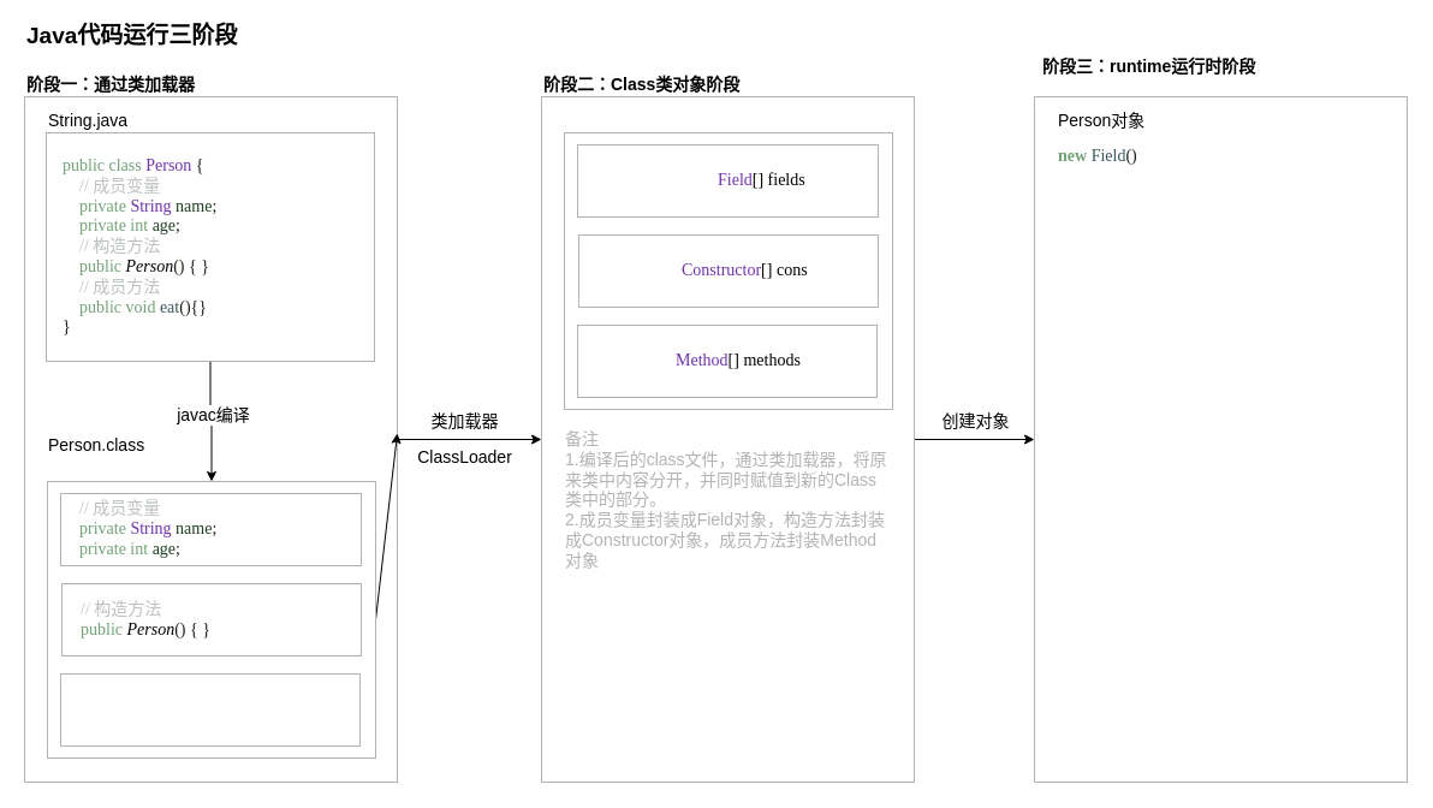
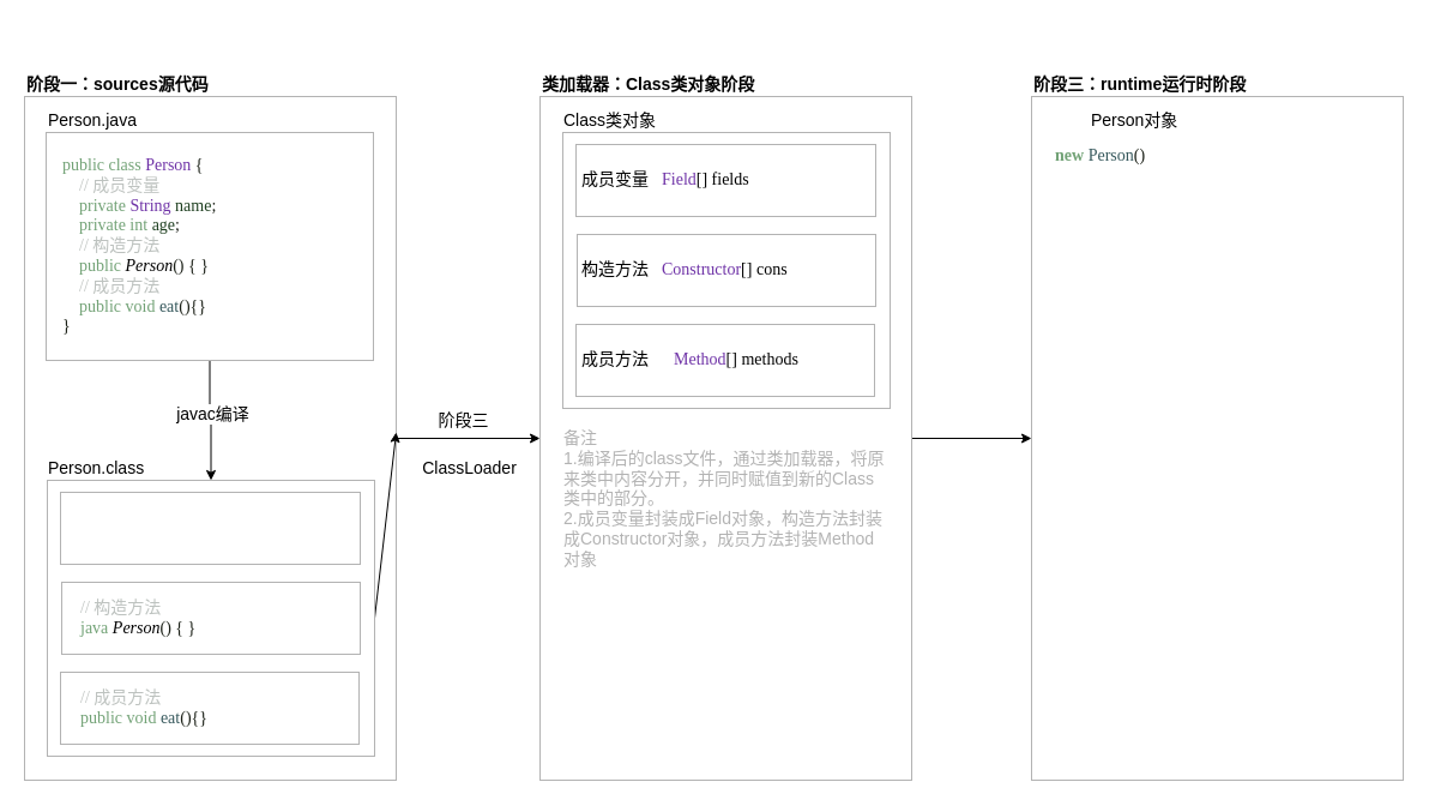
  <mxCell id="0" />
  <mxCell id="1" parent="0" />
- <mxCell id="2" value="Java代码运行三阶段" style="text;html=1;strokeColor=none;fillColor=none;align=left;verticalAlign=middle;whiteSpace=wrap;rounded=0;fontSize=19;fontStyle=1" vertex="1" parent="1"><mxGeometry x="20" y="20" width="190" height="20" as="geometry" /></mxCell>
  <mxCell id="3" style="edgeStyle=orthogonalEdgeStyle;rounded=0;orthogonalLoop=1;jettySize=auto;html=1;exitX=1;exitY=0.5;exitDx=0;exitDy=0;entryX=0;entryY=0.5;entryDx=0;entryDy=0;fontSize=14;" edge="1" parent="1" source="4" target="21"><mxGeometry relative="1" as="geometry" /></mxCell>
  <mxCell id="4" value="" style="rounded=0;whiteSpace=wrap;html=1;fontSize=19;align=left;strokeColor=#B3B3B3;" vertex="1" parent="1"><mxGeometry x="20" y="80" width="310" height="570" as="geometry" /></mxCell>
- <mxCell id="5" value="阶段一：通过类加载器" style="text;html=1;strokeColor=none;fillColor=none;align=left;verticalAlign=middle;whiteSpace=wrap;rounded=0;fontSize=14;fontStyle=1" vertex="1" parent="1"><mxGeometry x="20" y="60" width="190" height="20" as="geometry" /></mxCell>
+ <mxCell id="5" value="阶段一：sources源代码" style="text;html=1;strokeColor=none;fillColor=none;align=left;verticalAlign=middle;whiteSpace=wrap;rounded=0;fontSize=14;fontStyle=1" vertex="1" parent="1"><mxGeometry x="20" y="60" width="190" height="20" as="geometry" /></mxCell>
  <mxCell id="6" style="edgeStyle=orthogonalEdgeStyle;rounded=0;orthogonalLoop=1;jettySize=auto;html=1;exitX=0.5;exitY=1;exitDx=0;exitDy=0;fontSize=14;entryX=0.5;entryY=0;entryDx=0;entryDy=0;" edge="1" parent="1" source="8" target="13"><mxGeometry relative="1" as="geometry" /></mxCell>
  <mxCell id="7" value="javac编译" style="text;html=1;resizable=0;points=[];align=center;verticalAlign=middle;labelBackgroundColor=#ffffff;fontSize=14;" vertex="1" connectable="0" parent="6"><mxGeometry y="6" relative="1" as="geometry"><mxPoint x="-5" y="-6" as="offset" /></mxGeometry></mxCell>
  <mxCell id="8" value="" style="rounded=0;whiteSpace=wrap;html=1;fontSize=19;align=left;strokeColor=#B3B3B3;" vertex="1" parent="1"><mxGeometry x="38" y="110" width="273" height="190" as="geometry" /></mxCell>
  <mxCell id="9" value="&lt;pre style=&quot;background-color: rgb(255 , 255 , 255) ; font-family: &amp;quot;menlo&amp;quot; ; font-size: 10.5pt&quot;&gt;&lt;span style=&quot;color: rgb(114 , 162 , 118)&quot;&gt;public class &lt;/span&gt;&lt;span style=&quot;color: #6f33a7&quot;&gt;Person &lt;/span&gt;&lt;span style=&quot;color: #1a1f16&quot;&gt;{&lt;br&gt;&lt;/span&gt;&lt;span style=&quot;color: #1a1f16&quot;&gt;    &lt;/span&gt;&lt;span style=&quot;color: #bdc2bf&quot;&gt;// 成员变量&lt;br&gt;&lt;/span&gt;&lt;span style=&quot;color: #bdc2bf&quot;&gt;    &lt;/span&gt;&lt;span style=&quot;color: rgb(114 , 162 , 118)&quot;&gt;private &lt;/span&gt;&lt;span style=&quot;color: #6f33a7&quot;&gt;String &lt;/span&gt;&lt;span style=&quot;color: #1e3f20&quot;&gt;name&lt;/span&gt;&lt;span style=&quot;color: #1a1f16&quot;&gt;;&lt;br&gt;&lt;/span&gt;&lt;span style=&quot;color: #1a1f16&quot;&gt;    &lt;/span&gt;&lt;span style=&quot;color: rgb(114 , 162 , 118)&quot;&gt;private int &lt;/span&gt;&lt;span style=&quot;color: #1e3f20&quot;&gt;age&lt;/span&gt;&lt;span style=&quot;color: #1a1f16&quot;&gt;;&lt;br&gt;&lt;/span&gt;&lt;span style=&quot;color: #1a1f16&quot;&gt;    &lt;/span&gt;&lt;span style=&quot;color: #bdc2bf&quot;&gt;// 构造方法&lt;br&gt;&lt;/span&gt;&lt;span style=&quot;color: #bdc2bf&quot;&gt;    &lt;/span&gt;&lt;span style=&quot;color: rgb(114 , 162 , 118)&quot;&gt;public &lt;/span&gt;&lt;span style=&quot;font-style: italic&quot;&gt;Person&lt;/span&gt;&lt;span style=&quot;color: #1a1f16&quot;&gt;() { }&lt;br&gt;&lt;/span&gt;&lt;span style=&quot;color: #1a1f16&quot;&gt;    &lt;/span&gt;&lt;span style=&quot;color: #bdc2bf&quot;&gt;// 成员方法&lt;br&gt;&lt;/span&gt;&lt;span style=&quot;color: #bdc2bf&quot;&gt;    &lt;/span&gt;&lt;span style=&quot;color: rgb(114 , 162 , 118)&quot;&gt;public void &lt;/span&gt;&lt;span style=&quot;color: #37595d&quot;&gt;eat&lt;/span&gt;&lt;span style=&quot;color: #1a1f16&quot;&gt;(){}&lt;br&gt;&lt;/span&gt;&lt;span style=&quot;color: #1a1f16&quot;&gt;}&lt;/span&gt;&lt;/pre&gt;" style="text;html=1;strokeColor=none;fillColor=none;align=left;verticalAlign=middle;whiteSpace=wrap;rounded=0;fontSize=14;fontStyle=0" vertex="1" parent="1"><mxGeometry x="50" y="120" width="250" height="170" as="geometry" /></mxCell>
- <mxCell id="10" value="String.java" style="text;html=1;strokeColor=none;fillColor=none;align=left;verticalAlign=middle;whiteSpace=wrap;rounded=0;fontSize=14;fontStyle=0" vertex="1" parent="1"><mxGeometry x="38" y="90" width="190" height="20" as="geometry" /></mxCell>
- <mxCell id="11" value="Person.class" style="text;html=1;strokeColor=none;fillColor=none;align=left;verticalAlign=middle;whiteSpace=wrap;rounded=0;fontSize=14;fontStyle=0" vertex="1" parent="1"><mxGeometry x="38" y="360" width="102" height="20" as="geometry" /></mxCell>
+ <mxCell id="10" value="Person.java" style="text;html=1;strokeColor=none;fillColor=none;align=left;verticalAlign=middle;whiteSpace=wrap;rounded=0;fontSize=14;fontStyle=0" vertex="1" parent="1"><mxGeometry x="38" y="90" width="190" height="20" as="geometry" /></mxCell>
+ <mxCell id="11" value="Person.class" style="text;html=1;strokeColor=none;fillColor=none;align=left;verticalAlign=middle;whiteSpace=wrap;rounded=0;fontSize=14;fontStyle=0" vertex="1" parent="1"><mxGeometry x="38" y="380" width="102" height="20" as="geometry" /></mxCell>
  <mxCell id="12" style="rounded=0;orthogonalLoop=1;jettySize=auto;html=1;exitX=1;exitY=0.5;exitDx=0;exitDy=0;fontSize=14;" edge="1" parent="1" source="13"><mxGeometry relative="1" as="geometry"><mxPoint x="330" y="360" as="targetPoint" /></mxGeometry></mxCell>
  <mxCell id="13" value="" style="rounded=0;whiteSpace=wrap;html=1;fontSize=19;align=left;strokeColor=#B3B3B3;" vertex="1" parent="1"><mxGeometry x="39" y="400" width="273" height="230" as="geometry" /></mxCell>
  <mxCell id="14" value="" style="rounded=0;whiteSpace=wrap;html=1;fontSize=19;align=left;strokeColor=#B3B3B3;" vertex="1" parent="1"><mxGeometry x="50" y="410" width="250" height="60" as="geometry" /></mxCell>
- <mxCell id="15" value="&lt;pre style=&quot;background-color: rgb(255 , 255 , 255) ; font-family: &amp;quot;menlo&amp;quot; ; font-size: 10.5pt&quot;&gt;&lt;span style=&quot;color: #bdc2bf&quot;&gt;    // 成员变量&lt;br&gt;&lt;/span&gt;&lt;span style=&quot;color: #bdc2bf&quot;&gt;    &lt;/span&gt;&lt;span style=&quot;color: rgb(114 , 162 , 118)&quot;&gt;private &lt;/span&gt;&lt;span style=&quot;color: #6f33a7&quot;&gt;String &lt;/span&gt;&lt;span style=&quot;color: #1e3f20&quot;&gt;name&lt;/span&gt;&lt;span style=&quot;color: #1a1f16&quot;&gt;;&lt;br&gt;&lt;/span&gt;&lt;span style=&quot;color: #1a1f16&quot;&gt;    &lt;/span&gt;&lt;span style=&quot;color: rgb(114 , 162 , 118)&quot;&gt;private int &lt;/span&gt;&lt;span style=&quot;color: #1e3f20&quot;&gt;age&lt;/span&gt;&lt;span style=&quot;color: #1a1f16&quot;&gt;;&lt;/span&gt;&lt;br&gt;&lt;/pre&gt;" style="text;html=1;strokeColor=none;fillColor=none;align=left;verticalAlign=middle;whiteSpace=wrap;rounded=0;fontSize=14;fontStyle=0" vertex="1" parent="1"><mxGeometry x="49.5" y="410" width="250" height="60" as="geometry" /></mxCell>
  <mxCell id="16" value="" style="rounded=0;whiteSpace=wrap;html=1;fontSize=19;align=left;strokeColor=#B3B3B3;" vertex="1" parent="1"><mxGeometry x="51" y="485" width="249" height="60" as="geometry" /></mxCell>
- <mxCell id="17" value="&lt;pre style=&quot;background-color: rgb(255 , 255 , 255) ; font-family: &amp;#34;menlo&amp;#34; ; font-size: 10.5pt&quot;&gt;&lt;span style=&quot;color: #1a1f16&quot;&gt;    &lt;/span&gt;&lt;span style=&quot;color: #bdc2bf&quot;&gt;// 构造方法&lt;br&gt;&lt;/span&gt;&lt;span style=&quot;color: #bdc2bf&quot;&gt;    &lt;/span&gt;&lt;span style=&quot;color: rgb(114 , 162 , 118)&quot;&gt;public &lt;/span&gt;&lt;span style=&quot;font-style: italic&quot;&gt;Person&lt;/span&gt;&lt;span style=&quot;color: #1a1f16&quot;&gt;() { }&lt;/span&gt;&lt;br&gt;&lt;/pre&gt;" style="text;html=1;strokeColor=none;fillColor=none;align=left;verticalAlign=middle;whiteSpace=wrap;rounded=0;fontSize=14;fontStyle=0" vertex="1" parent="1"><mxGeometry x="51" y="490" width="220" height="50" as="geometry" /></mxCell>
+ <mxCell id="17" value="&lt;pre style=&quot;background-color: rgb(255 , 255 , 255) ; font-family: &amp;#34;menlo&amp;#34; ; font-size: 10.5pt&quot;&gt;&lt;span style=&quot;color: #1a1f16&quot;&gt;    &lt;/span&gt;&lt;span style=&quot;color: #bdc2bf&quot;&gt;// 构造方法&lt;br&gt;&lt;/span&gt;&lt;span style=&quot;color: #bdc2bf&quot;&gt;    &lt;/span&gt;&lt;span style=&quot;color: rgb(114 , 162 , 118)&quot;&gt;java &lt;/span&gt;&lt;span style=&quot;font-style: italic&quot;&gt;Person&lt;/span&gt;&lt;span style=&quot;color: #1a1f16&quot;&gt;() { }&lt;/span&gt;&lt;br&gt;&lt;/pre&gt;" style="text;html=1;strokeColor=none;fillColor=none;align=left;verticalAlign=middle;whiteSpace=wrap;rounded=0;fontSize=14;fontStyle=0" vertex="1" parent="1"><mxGeometry x="51" y="490" width="220" height="50" as="geometry" /></mxCell>
  <mxCell id="18" value="" style="rounded=0;whiteSpace=wrap;html=1;fontSize=19;align=left;strokeColor=#B3B3B3;" vertex="1" parent="1"><mxGeometry x="50" y="560" width="249" height="60" as="geometry" /></mxCell>
+ <mxCell id="19" value="&lt;pre style=&quot;background-color: rgb(255 , 255 , 255) ; font-family: &amp;#34;menlo&amp;#34; ; font-size: 10.5pt&quot;&gt;&lt;span style=&quot;color: #1a1f16&quot;&gt;    &lt;/span&gt;&lt;span style=&quot;color: #bdc2bf&quot;&gt;// 成员方法&lt;br&gt;&lt;/span&gt;&lt;span style=&quot;color: #bdc2bf&quot;&gt;    &lt;/span&gt;&lt;span style=&quot;color: rgb(114 , 162 , 118)&quot;&gt;public void &lt;/span&gt;&lt;span style=&quot;color: #37595d&quot;&gt;eat&lt;/span&gt;&lt;span style=&quot;color: #1a1f16&quot;&gt;(){}&lt;/span&gt;&lt;br&gt;&lt;/pre&gt;" style="text;html=1;strokeColor=none;fillColor=none;align=left;verticalAlign=middle;whiteSpace=wrap;rounded=0;fontSize=14;fontStyle=0" vertex="1" parent="1"><mxGeometry x="51" y="570" width="249" height="40" as="geometry" /></mxCell>
  <mxCell id="20" style="edgeStyle=none;rounded=0;orthogonalLoop=1;jettySize=auto;html=1;exitX=1;exitY=0.5;exitDx=0;exitDy=0;entryX=0;entryY=0.5;entryDx=0;entryDy=0;fontSize=14;fontColor=#B3B3B3;" edge="1" parent="1" source="21" target="38"><mxGeometry relative="1" as="geometry" /></mxCell>
  <mxCell id="21" value="" style="rounded=0;whiteSpace=wrap;html=1;fontSize=19;align=left;strokeColor=#B3B3B3;" vertex="1" parent="1"><mxGeometry x="450" y="80" width="310" height="570" as="geometry" /></mxCell>
- <mxCell id="22" value="&lt;span style=&quot;white-space: nowrap; background-color: rgb(255, 255, 255);&quot;&gt;类加载器&lt;/span&gt;" style="text;html=1;strokeColor=none;fillColor=none;align=center;verticalAlign=middle;whiteSpace=wrap;rounded=0;fontSize=14;fontStyle=0" vertex="1" parent="1"><mxGeometry x="343" y="340" width="87" height="20" as="geometry" /></mxCell>
- <mxCell id="23" value="&lt;span style=&quot;white-space: nowrap; background-color: rgb(255, 255, 255);&quot;&gt;ClassLoader&lt;/span&gt;" style="text;html=1;strokeColor=none;fillColor=none;align=center;verticalAlign=middle;whiteSpace=wrap;rounded=0;fontSize=14;fontStyle=0" vertex="1" parent="1"><mxGeometry x="343" y="370" width="87" height="20" as="geometry" /></mxCell>
+ <mxCell id="22" value="&lt;span style=&quot;white-space: nowrap; background-color: rgb(255, 255, 255);&quot;&gt;阶段三&lt;/span&gt;" style="text;html=1;strokeColor=none;fillColor=none;align=center;verticalAlign=middle;whiteSpace=wrap;rounded=0;fontSize=14;fontStyle=0" vertex="1" parent="1"><mxGeometry x="343" y="340" width="87" height="20" as="geometry" /></mxCell>
+ <mxCell id="23" value="&lt;span style=&quot;white-space: nowrap; background-color: rgb(255, 255, 255);&quot;&gt;ClassLoader&lt;/span&gt;" style="text;html=1;strokeColor=none;fillColor=none;align=center;verticalAlign=middle;whiteSpace=wrap;rounded=0;fontSize=14;fontStyle=0" vertex="1" parent="1"><mxGeometry x="348" y="380" width="87" height="20" as="geometry" /></mxCell>
+ <mxCell id="24" value="Class类对象" style="text;html=1;strokeColor=none;fillColor=none;align=left;verticalAlign=middle;whiteSpace=wrap;rounded=0;fontSize=14;fontStyle=0" vertex="1" parent="1"><mxGeometry x="468" y="90" width="102" height="20" as="geometry" /></mxCell>
  <mxCell id="25" value="" style="rounded=0;whiteSpace=wrap;html=1;fontSize=19;align=left;strokeColor=#B3B3B3;" vertex="1" parent="1"><mxGeometry x="469" y="110" width="273" height="230" as="geometry" /></mxCell>
  <mxCell id="26" value="" style="rounded=0;whiteSpace=wrap;html=1;fontSize=19;align=left;strokeColor=#B3B3B3;" vertex="1" parent="1"><mxGeometry x="480" y="120" width="250" height="60" as="geometry" /></mxCell>
  <mxCell id="27" value="&lt;pre style=&quot;background-color: rgb(255 , 255 , 255) ; font-family: &amp;#34;menlo&amp;#34; ; font-size: 10.5pt&quot;&gt;&lt;br&gt;&lt;/pre&gt;" style="text;html=1;strokeColor=none;fillColor=none;align=left;verticalAlign=middle;whiteSpace=wrap;rounded=0;fontSize=14;fontStyle=0" vertex="1" parent="1"><mxGeometry x="479.5" y="120" width="250" height="60" as="geometry" /></mxCell>
  <mxCell id="28" value="" style="rounded=0;whiteSpace=wrap;html=1;fontSize=19;align=left;strokeColor=#B3B3B3;" vertex="1" parent="1"><mxGeometry x="481" y="195" width="249" height="60" as="geometry" /></mxCell>
  <mxCell id="29" value="" style="rounded=0;whiteSpace=wrap;html=1;fontSize=19;align=left;strokeColor=#B3B3B3;" vertex="1" parent="1"><mxGeometry x="480" y="270" width="249" height="60" as="geometry" /></mxCell>
- <mxCell id="31" value="&lt;pre style=&quot;background-color: rgb(255 , 255 , 255) ; font-family: &amp;#34;menlo&amp;#34; ; font-size: 10.5pt&quot;&gt;&lt;span style=&quot;color: #6f33a7&quot;&gt;Field&lt;/span&gt;[] fields&lt;/pre&gt;" style="text;html=1;strokeColor=none;fillColor=none;align=left;verticalAlign=middle;whiteSpace=wrap;rounded=0;fontSize=14;fontStyle=0" vertex="1" parent="1"><mxGeometry x="595" y="140" width="130" height="20" as="geometry" /></mxCell>
- <mxCell id="33" value="&lt;pre style=&quot;background-color: rgb(255 , 255 , 255) ; font-family: &amp;#34;menlo&amp;#34; ; font-size: 10.5pt&quot;&gt;&lt;pre style=&quot;font-family: &amp;#34;menlo&amp;#34; ; font-size: 10.5pt&quot;&gt;&lt;pre style=&quot;font-family: &amp;#34;menlo&amp;#34; ; font-size: 10.5pt&quot;&gt;&lt;span style=&quot;color: #6f33a7&quot;&gt;Constructor&lt;/span&gt;[] cons&lt;/pre&gt;&lt;/pre&gt;&lt;/pre&gt;" style="text;html=1;strokeColor=none;fillColor=none;align=left;verticalAlign=middle;whiteSpace=wrap;rounded=0;fontSize=14;fontStyle=0;fontColor=#000000;" vertex="1" parent="1"><mxGeometry x="565" y="215" width="160" height="20" as="geometry" /></mxCell>
+ <mxCell id="30" value="&lt;pre style=&quot;background-color: rgb(255 , 255 , 255) ; font-family: &amp;quot;menlo&amp;quot; ; font-size: 10.5pt&quot;&gt;&lt;font&gt;成员变量&lt;/font&gt;&lt;/pre&gt;" style="text;html=1;strokeColor=none;fillColor=none;align=left;verticalAlign=middle;whiteSpace=wrap;rounded=0;fontSize=14;fontStyle=0;fontColor=#000000;" vertex="1" parent="1"><mxGeometry x="483" y="140" width="67" height="20" as="geometry" /></mxCell>
+ <mxCell id="31" value="&lt;pre style=&quot;background-color: rgb(255 , 255 , 255) ; font-family: &amp;#34;menlo&amp;#34; ; font-size: 10.5pt&quot;&gt;&lt;span style=&quot;color: #6f33a7&quot;&gt;Field&lt;/span&gt;[] fields&lt;/pre&gt;" style="text;html=1;strokeColor=none;fillColor=none;align=left;verticalAlign=middle;whiteSpace=wrap;rounded=0;fontSize=14;fontStyle=0" vertex="1" parent="1"><mxGeometry x="550" y="140" width="130" height="20" as="geometry" /></mxCell>
+ <mxCell id="32" value="&lt;pre style=&quot;background-color: rgb(255 , 255 , 255) ; font-family: &amp;#34;menlo&amp;#34; ; font-size: 10.5pt&quot;&gt;&lt;font&gt;构造方法&lt;/font&gt;&lt;/pre&gt;" style="text;html=1;strokeColor=none;fillColor=none;align=left;verticalAlign=middle;whiteSpace=wrap;rounded=0;fontSize=14;fontStyle=0;fontColor=#000000;" vertex="1" parent="1"><mxGeometry x="483" y="215" width="67" height="20" as="geometry" /></mxCell>
+ <mxCell id="33" value="&lt;pre style=&quot;background-color: rgb(255 , 255 , 255) ; font-family: &amp;#34;menlo&amp;#34; ; font-size: 10.5pt&quot;&gt;&lt;pre style=&quot;font-family: &amp;#34;menlo&amp;#34; ; font-size: 10.5pt&quot;&gt;&lt;pre style=&quot;font-family: &amp;#34;menlo&amp;#34; ; font-size: 10.5pt&quot;&gt;&lt;span style=&quot;color: #6f33a7&quot;&gt;Constructor&lt;/span&gt;[] cons&lt;/pre&gt;&lt;/pre&gt;&lt;/pre&gt;" style="text;html=1;strokeColor=none;fillColor=none;align=left;verticalAlign=middle;whiteSpace=wrap;rounded=0;fontSize=14;fontStyle=0;fontColor=#000000;" vertex="1" parent="1"><mxGeometry x="550" y="215" width="160" height="20" as="geometry" /></mxCell>
  <mxCell id="34" value="&lt;pre style=&quot;background-color: rgb(255 , 255 , 255) ; font-family: &amp;#34;menlo&amp;#34; ; font-size: 10.5pt&quot;&gt;&lt;pre style=&quot;font-family: &amp;#34;menlo&amp;#34; ; font-size: 10.5pt&quot;&gt;&lt;pre style=&quot;font-family: &amp;#34;menlo&amp;#34; ; font-size: 10.5pt&quot;&gt;&lt;pre style=&quot;font-family: &amp;#34;menlo&amp;#34; ; font-size: 10.5pt&quot;&gt;&lt;span style=&quot;color: #6f33a7&quot;&gt;Method&lt;/span&gt;[] methods&lt;/pre&gt;&lt;/pre&gt;&lt;/pre&gt;&lt;/pre&gt;" style="text;html=1;strokeColor=none;fillColor=none;align=left;verticalAlign=middle;whiteSpace=wrap;rounded=0;fontSize=14;fontStyle=0;fontColor=#000000;" vertex="1" parent="1"><mxGeometry x="560" y="290" width="160" height="20" as="geometry" /></mxCell>
+ <mxCell id="35" value="&lt;pre style=&quot;background-color: rgb(255 , 255 , 255) ; font-family: &amp;#34;menlo&amp;#34; ; font-size: 10.5pt&quot;&gt;&lt;font&gt;成员方法&lt;/font&gt;&lt;/pre&gt;" style="text;html=1;strokeColor=none;fillColor=none;align=left;verticalAlign=middle;whiteSpace=wrap;rounded=0;fontSize=14;fontStyle=0;fontColor=#000000;" vertex="1" parent="1"><mxGeometry x="483" y="290" width="67" height="20" as="geometry" /></mxCell>
  <mxCell id="36" value="备注&lt;br&gt;1.编译后的class文件，通过类加载器，将原来类中内容分开，并同时赋值到新的Class类中的部分。&lt;br&gt;2.成员变量封装成Field对象，构造方法封装成Constructor对象，成员方法封装Method对象" style="text;html=1;strokeColor=none;fillColor=none;align=left;verticalAlign=top;whiteSpace=wrap;rounded=0;fontSize=14;fontStyle=0;fontColor=#B3B3B3;" vertex="1" parent="1"><mxGeometry x="468" y="350" width="272" height="120" as="geometry" /></mxCell>
- <mxCell id="37" value="阶段二：Class类对象阶段" style="text;html=1;strokeColor=none;fillColor=none;align=left;verticalAlign=middle;whiteSpace=wrap;rounded=0;fontSize=14;fontStyle=1" vertex="1" parent="1"><mxGeometry x="450" y="60" width="190" height="20" as="geometry" /></mxCell>
+ <mxCell id="37" value="类加载器：Class类对象阶段" style="text;html=1;strokeColor=none;fillColor=none;align=left;verticalAlign=middle;whiteSpace=wrap;rounded=0;fontSize=14;fontStyle=1" vertex="1" parent="1"><mxGeometry x="450" y="60" width="190" height="20" as="geometry" /></mxCell>
  <mxCell id="38" value="" style="rounded=0;whiteSpace=wrap;html=1;fontSize=19;align=left;strokeColor=#B3B3B3;" vertex="1" parent="1"><mxGeometry x="860" y="80" width="310" height="570" as="geometry" /></mxCell>
- <mxCell id="39" value="Person对象" style="text;html=1;strokeColor=none;fillColor=none;align=left;verticalAlign=middle;whiteSpace=wrap;rounded=0;fontSize=14;fontStyle=0" vertex="1" parent="1"><mxGeometry x="878" y="90" width="102" height="20" as="geometry" /></mxCell>
- <mxCell id="40" value="阶段三：runtime运行时阶段" style="text;html=1;strokeColor=none;fillColor=none;align=left;verticalAlign=middle;whiteSpace=wrap;rounded=0;fontSize=14;fontStyle=1" vertex="1" parent="1"><mxGeometry x="865" y="45" width="190" height="20" as="geometry" /></mxCell>
- <mxCell id="41" value="&lt;pre style=&quot;background-color: rgb(255 , 255 , 255) ; font-family: &amp;#34;menlo&amp;#34; ; font-size: 10.5pt&quot;&gt;&lt;span style=&quot;color: #72a276 ; font-weight: bold&quot;&gt;new &lt;/span&gt;&lt;span style=&quot;color: #37595d&quot;&gt;Field&lt;/span&gt;&lt;span style=&quot;color: #1a1f16&quot;&gt;()&lt;/span&gt;&lt;/pre&gt;" style="text;html=1;strokeColor=none;fillColor=none;align=left;verticalAlign=middle;whiteSpace=wrap;rounded=0;fontSize=14;fontStyle=0" vertex="1" parent="1"><mxGeometry x="878" y="120" width="102" height="20" as="geometry" /></mxCell>
- <mxCell id="42" value="&lt;span style=&quot;background-color: rgb(255 , 255 , 255)&quot;&gt;创建对象&lt;/span&gt;" style="text;html=1;strokeColor=none;fillColor=none;align=center;verticalAlign=middle;whiteSpace=wrap;rounded=0;fontSize=14;fontStyle=0" vertex="1" parent="1"><mxGeometry x="768" y="340" width="87" height="20" as="geometry" /></mxCell>
+ <mxCell id="39" value="Person对象" style="text;html=1;strokeColor=none;fillColor=none;align=left;verticalAlign=middle;whiteSpace=wrap;rounded=0;fontSize=14;fontStyle=0" vertex="1" parent="1"><mxGeometry x="908" y="90" width="102" height="20" as="geometry" /></mxCell>
+ <mxCell id="40" value="阶段三：runtime运行时阶段" style="text;html=1;strokeColor=none;fillColor=none;align=left;verticalAlign=middle;whiteSpace=wrap;rounded=0;fontSize=14;fontStyle=1" vertex="1" parent="1"><mxGeometry x="860" y="60" width="190" height="20" as="geometry" /></mxCell>
+ <mxCell id="41" value="&lt;pre style=&quot;background-color: rgb(255 , 255 , 255) ; font-family: &amp;#34;menlo&amp;#34; ; font-size: 10.5pt&quot;&gt;&lt;span style=&quot;color: #72a276 ; font-weight: bold&quot;&gt;new &lt;/span&gt;&lt;span style=&quot;color: #37595d&quot;&gt;Person&lt;/span&gt;&lt;span style=&quot;color: #1a1f16&quot;&gt;()&lt;/span&gt;&lt;/pre&gt;" style="text;html=1;strokeColor=none;fillColor=none;align=left;verticalAlign=middle;whiteSpace=wrap;rounded=0;fontSize=14;fontStyle=0" vertex="1" parent="1"><mxGeometry x="878" y="120" width="102" height="20" as="geometry" /></mxCell>
